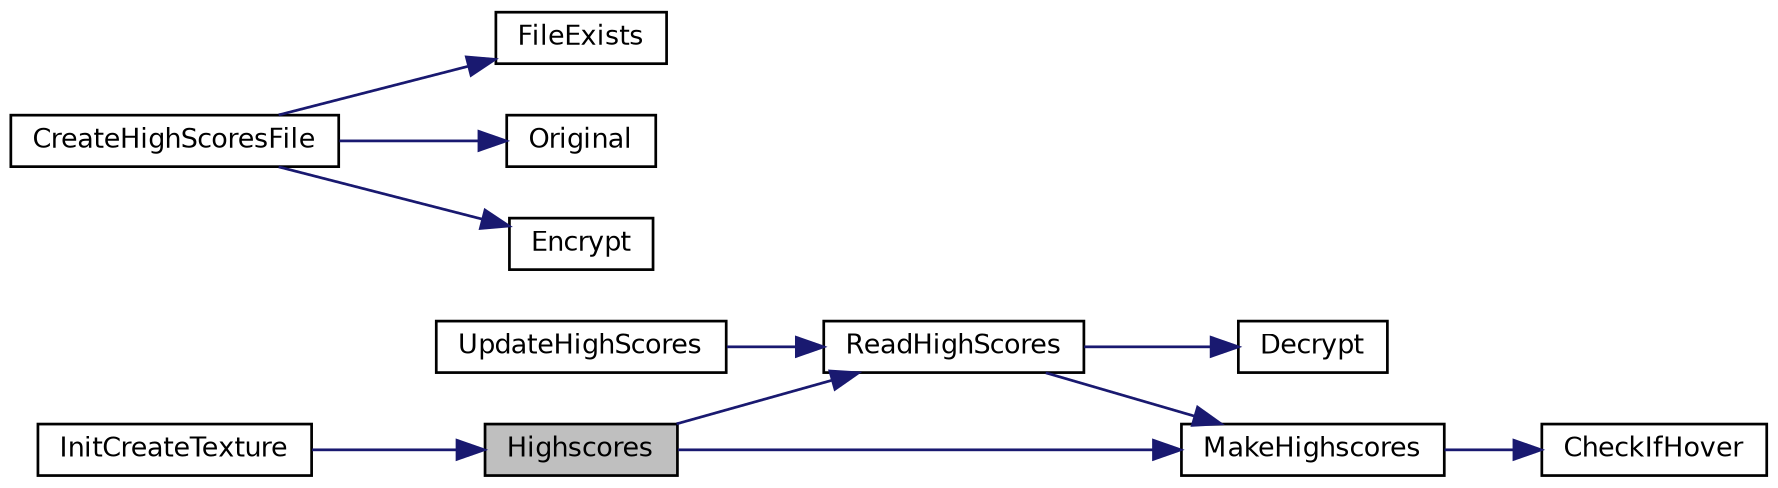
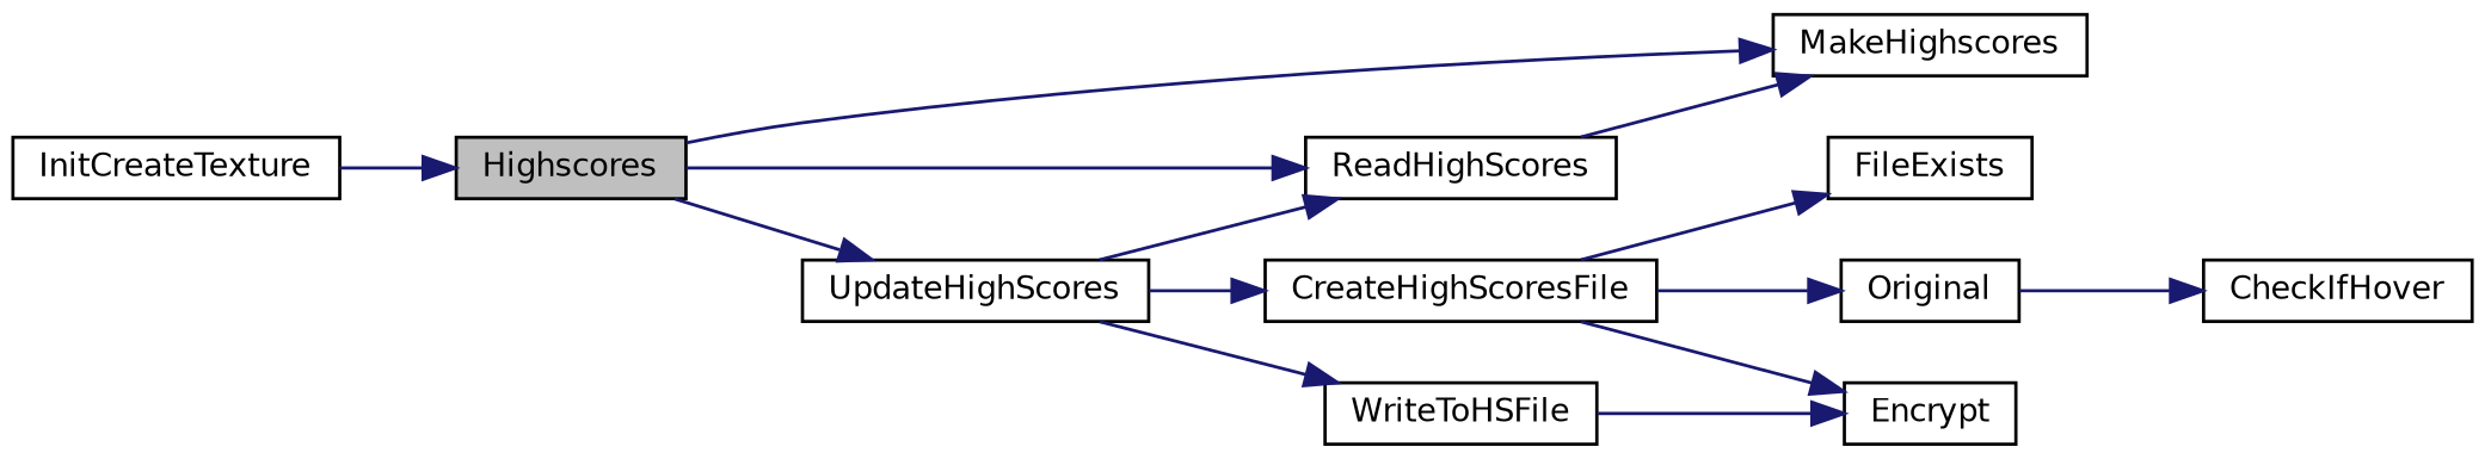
  digraph {
    rankdir=LR
    node [color=black fillcolor=white fontname=Helvetica fontsize=10 shape=record style=filled]
    edge [color=midnightblue fontname=Helvetica fontsize=10 labelfontname=Helvetica labelfontsize=10 style=solid]
    n1 [fillcolor=grey75 fontcolor=black height=0.2 label=Highscores width=0.4]
    n2 [height=0.2 label=UpdateHighScores width=0.4]
    n3 [height=0.2 label=ReadHighScores width=0.4]
    n4 [height=0.2 label=MakeHighscores width=0.4]
    n5 [height=0.2 label=InitCreateTexture width=0.4]
    n6 [height=0.2 label=CreateHighScoresFile width=0.4]
-   n8 [height=0.2 label=Decrypt width=0.4]
+   n7 [height=0.2 label=WriteToHSFile width=0.4]
    n9 [height=0.2 label=CheckIfHover width=0.4]
    n10 [height=0.2 label=FileExists width=0.4]
    n11 [height=0.2 label=Original width=0.4]
    n12 [height=0.2 label=Encrypt width=0.4]
+   n1 -> n2
    n1 -> n3
    n1 -> n4
    n2 -> n3
+   n2 -> n6
+   n2 -> n7
    n3 -> n4
-   n3 -> n8
-   n4 -> n9
+   n11 -> n9
    n5 -> n1
    n6 -> n10
    n6 -> n11
    n6 -> n12
+   n7 -> n12
  }
